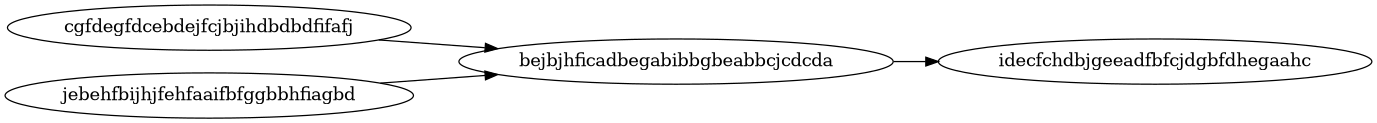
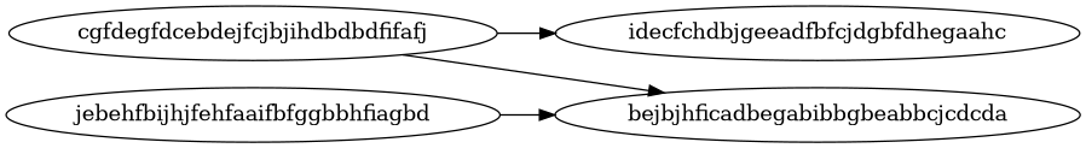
  digraph {
    rankdir=LR
    cgfdegfdcebdejfcjbjihdbdbdfifafj
    idecfchdbjgeeadfbfcjdgbfdhegaahc
    bejbjhficadbegabibbgbeabbcjcdcda
    jebehfbijhjfehfaaifbfggbbhfiagbd
-   bejbjhficadbegabibbgbeabbcjcdcda -> idecfchdbjgeeadfbfcjdgbfdhegaahc
+   cgfdegfdcebdejfcjbjihdbdbdfifafj -> idecfchdbjgeeadfbfcjdgbfdhegaahc
    cgfdegfdcebdejfcjbjihdbdbdfifafj -> bejbjhficadbegabibbgbeabbcjcdcda
    jebehfbijhjfehfaaifbfggbbhfiagbd -> bejbjhficadbegabibbgbeabbcjcdcda
  }
